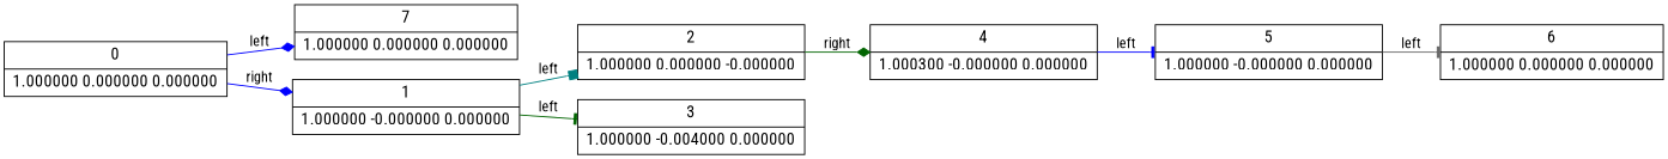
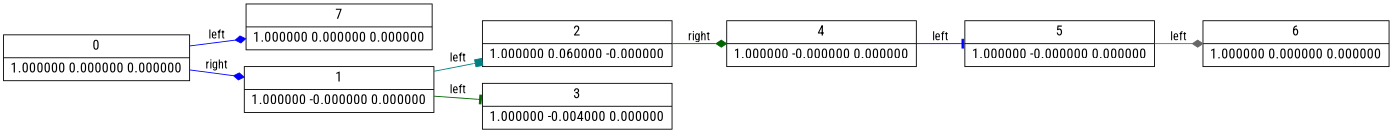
  digraph {
    fontname="Roboto Condensed"
    rankdir=LR
    node [fontname="Roboto Condensed" fontsize=16 shape=record]
    edge [arrowhead=diamond color=blue fontname="Roboto Condensed"]
    n1 [label="0 | 1.000000 0.000000 0.000000 "]
    n2 [label="7 | 1.000000 0.000000 0.000000 "]
    n3 [label="1 | 1.000000 -0.000000 0.000000 "]
-   n4 [label="2 | 1.000000 0.000000 -0.000000 "]
+   n4 [label="2 | 1.000000 0.060000 -0.000000 "]
    n5 [label="3 | 1.000000 -0.004000 0.000000 "]
-   n6 [label="4 | 1.000300 -0.000000 0.000000 "]
+   n6 [label="4 | 1.000000 -0.000000 0.000000 "]
    n7 [label="5 | 1.000000 -0.000000 0.000000 "]
    n8 [label="6 | 1.000000 0.000000 0.000000 "]
    n1 -> n2 [label=left]
    n1 -> n3 [label=right]
    n3 -> n4 [arrowhead=box color=teal label=left]
    n3 -> n5 [arrowhead=tee color=darkgreen label=left]
    n4 -> n6 [color=darkgreen label=right]
    n6 -> n7 [arrowhead=tee label=left]
-   n7 -> n8 [arrowhead=tee color=gray40 label=left]
+   n7 -> n8 [color=gray40 label=left]
  }
